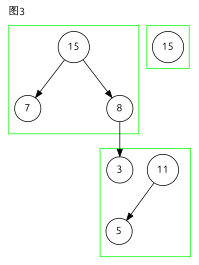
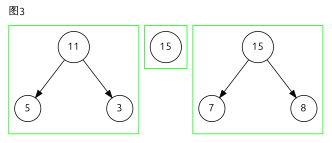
  digraph {
    fontname=Ubuntu
    label="图3"
    labeljust=l
    labelloc=t
    node [fontname=Ubuntu shape=circle]
    edge [fontname=Ubuntu]
    n12 [label=11]
    n13 [label=5]
    n14 [style=invis]
    n15 [label=3]
    n16 [label=15]
    n17 [label=15]
    n18 [label=7]
    n19 [style=invis]
    n20 [label=8]
    subgraph cluster_1 {
      label=""
      pencolor=green
      n12
      n13
      n14
      n15
    }
    subgraph cluster_2 {
      label=""
      pencolor=green
      n16
    }
    subgraph cluster_3 {
      label=""
      pencolor=green
      n17
      n18
      n19
      n20
    }
    n12 -> n13
    n12 -> n14 [style=invis]
-   n20 -> n15
+   n12 -> n15
    n17 -> n18
    n17 -> n19 [style=invis]
    n17 -> n20
  }
